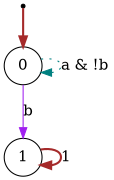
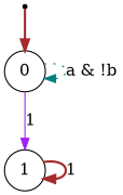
  digraph {
    node [shape=circle]
    edge [color=brown style=bold]
    0
    1
    init [shape=point]
    0 -> 0 [label="a & !b" color=teal style=dotted]
-   0 -> 1 [label=b color=purple style=solid]
+   0 -> 1 [label=1 color=purple style=solid]
    1 -> 1 [label=1]
    init -> 0
  }
